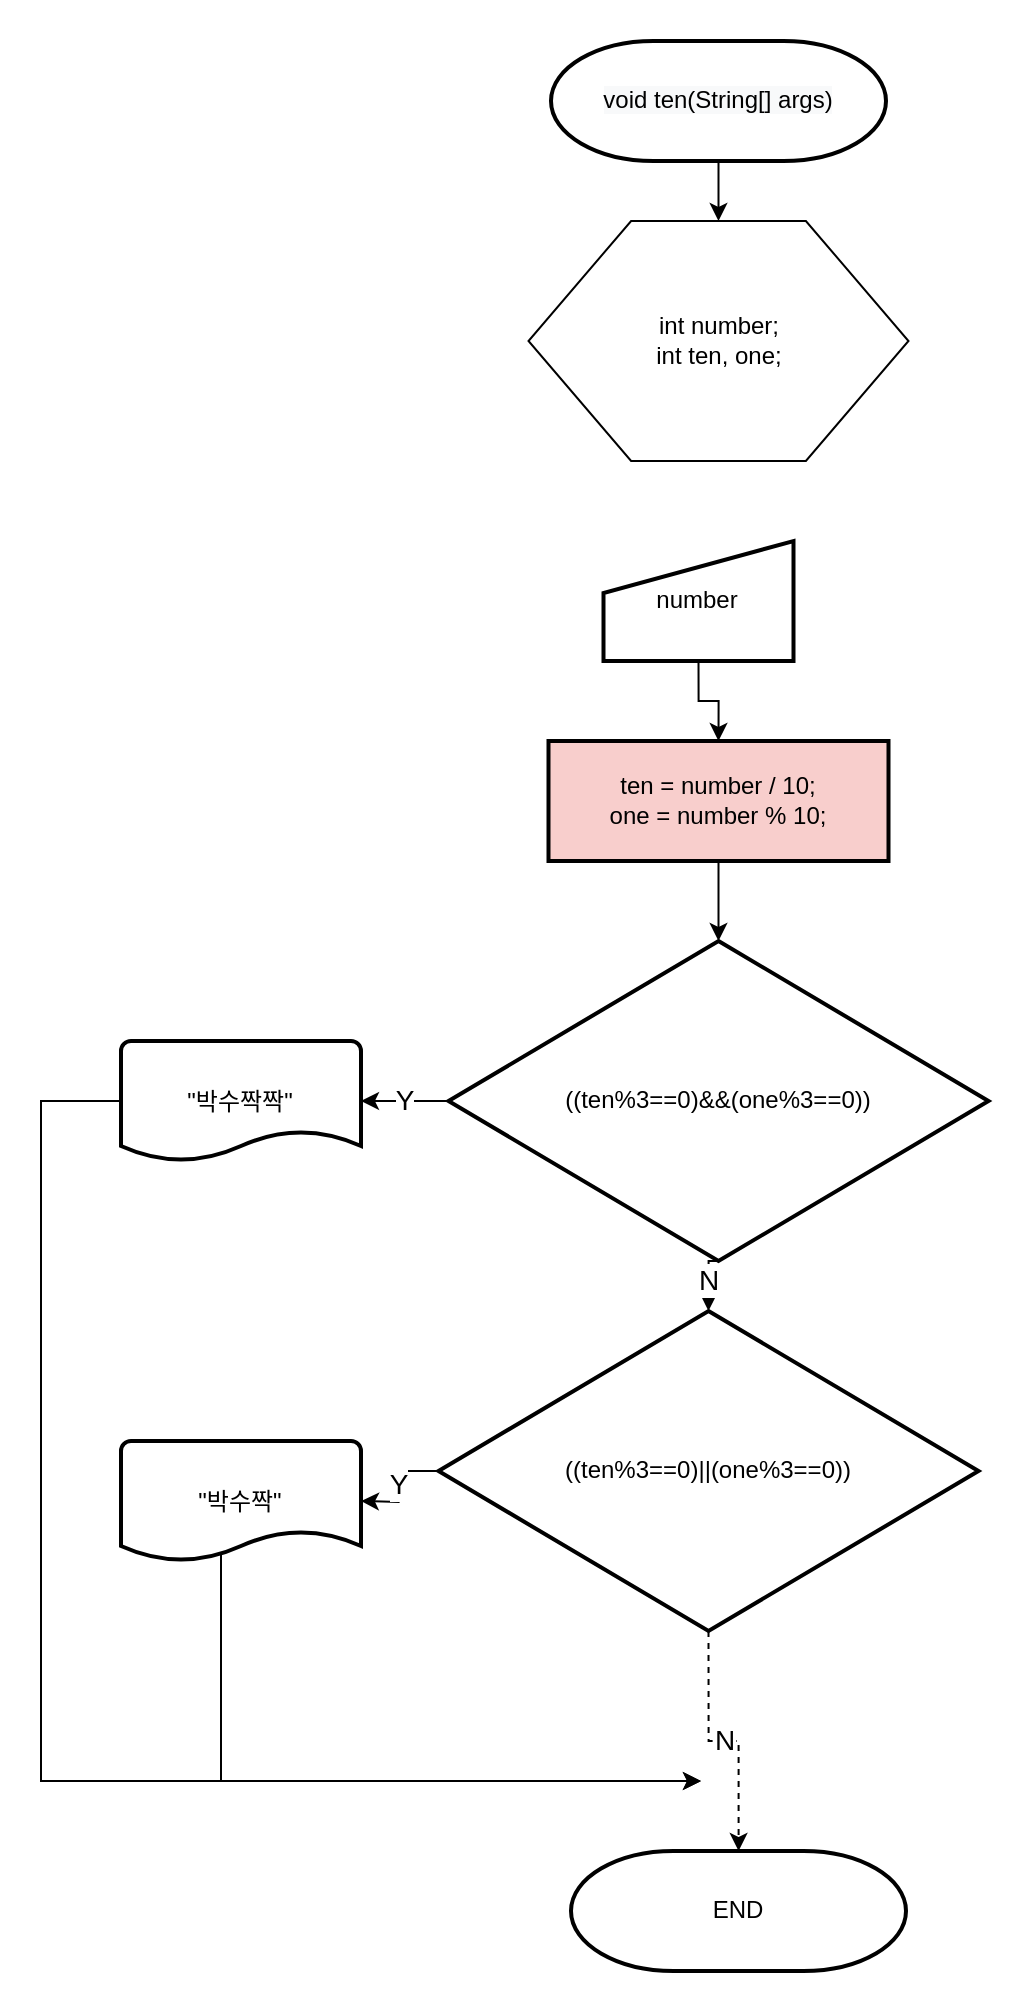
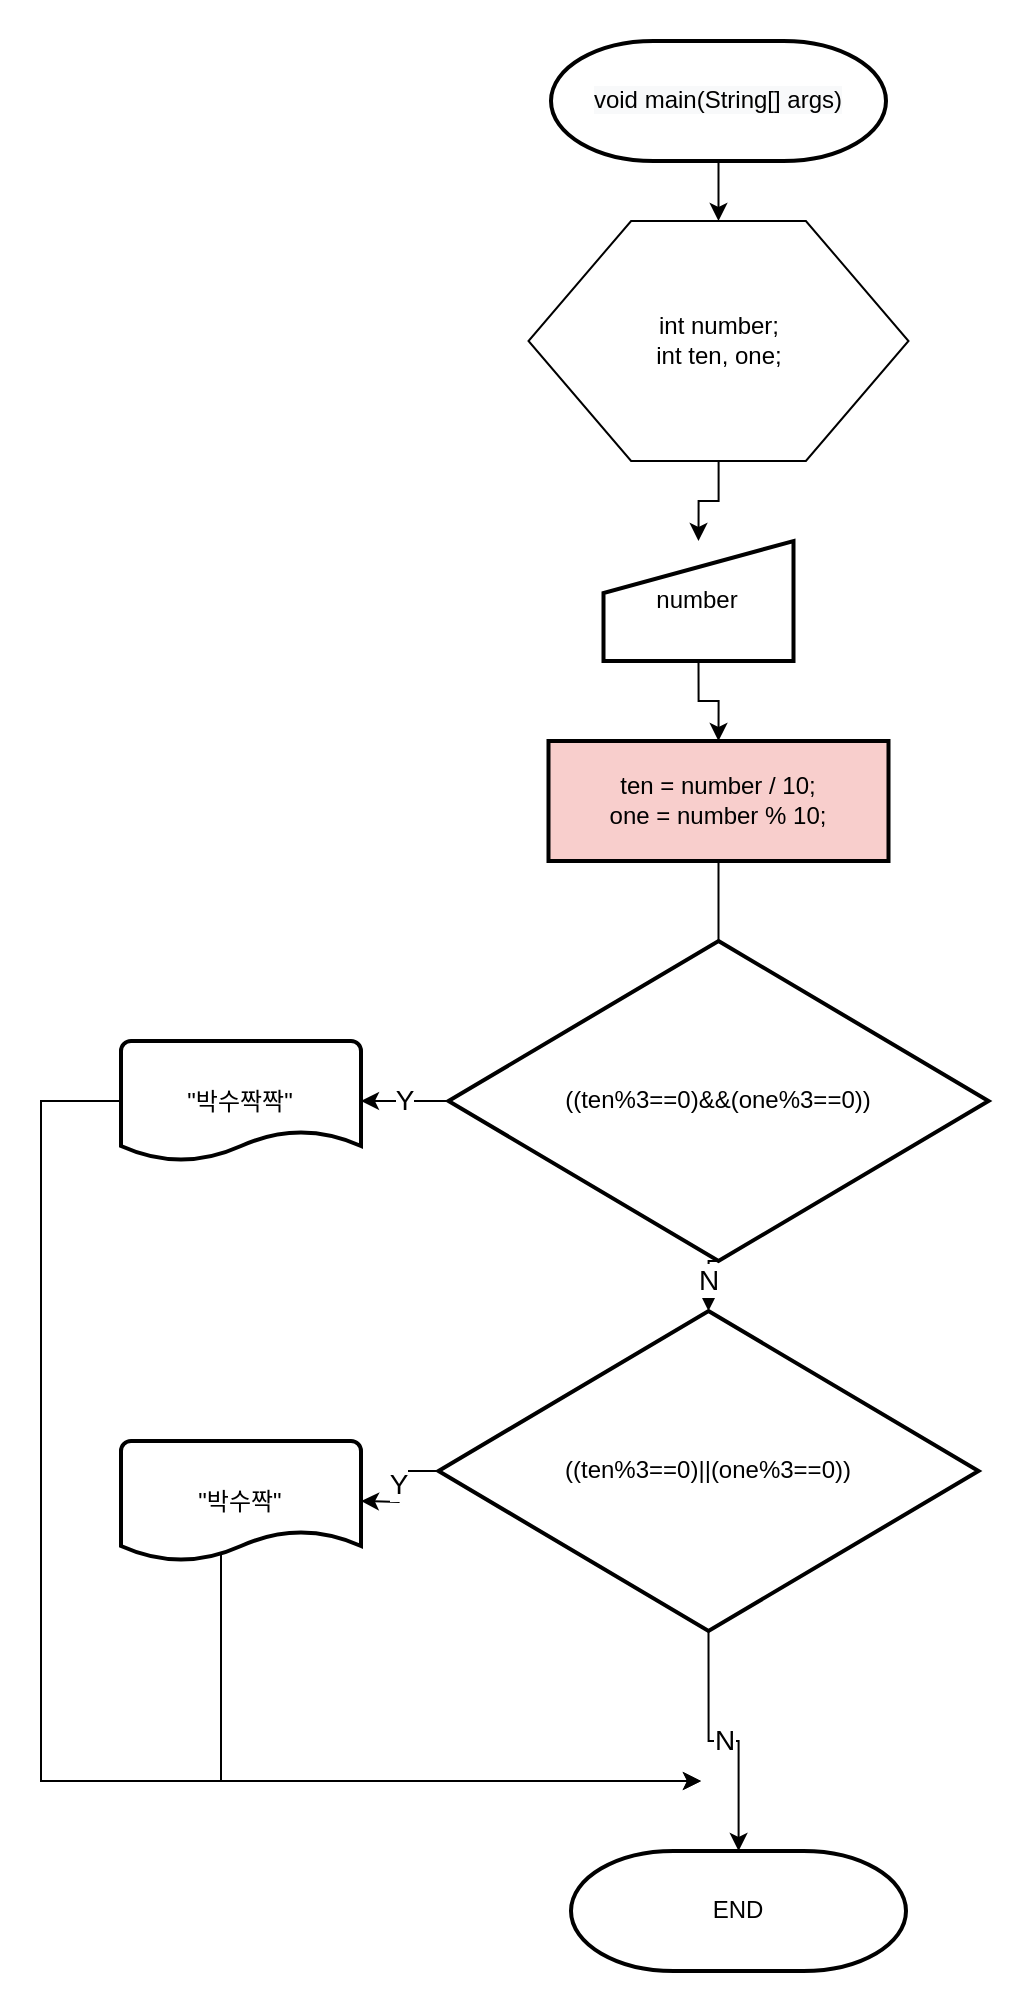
  <mxCell id="0" />
  <mxCell id="1" parent="0" />
+ <mxCell id="2" style="edgeStyle=orthogonalEdgeStyle;rounded=0;orthogonalLoop=1;jettySize=auto;html=1;entryX=0.5;entryY=0;entryDx=0;entryDy=0;fontSize=14;" edge="1" parent="1" source="3" target="5"><mxGeometry relative="1" as="geometry" /></mxCell>
  <mxCell id="3" value="int number;&lt;br&gt;int ten, one;" style="verticalLabelPosition=middle;verticalAlign=middle;html=1;shape=hexagon;perimeter=hexagonPerimeter2;arcSize=6;size=0.27;labelPosition=center;align=center;" vertex="1" parent="1"><mxGeometry x="263.75" y="110" width="190" height="120" as="geometry" /></mxCell>
  <mxCell id="4" style="edgeStyle=orthogonalEdgeStyle;rounded=0;orthogonalLoop=1;jettySize=auto;html=1;exitX=0.5;exitY=1;exitDx=0;exitDy=0;entryX=0.5;entryY=0;entryDx=0;entryDy=0;fontSize=14;" edge="1" parent="1" source="5" target="7"><mxGeometry relative="1" as="geometry" /></mxCell>
  <mxCell id="5" value="number" style="html=1;strokeWidth=2;shape=manualInput;whiteSpace=wrap;rounded=1;size=26;arcSize=0;" vertex="1" parent="1"><mxGeometry x="301.25" y="270" width="95" height="60" as="geometry" /></mxCell>
- <mxCell id="6" style="edgeStyle=orthogonalEdgeStyle;rounded=0;orthogonalLoop=1;jettySize=auto;html=1;exitX=0.5;exitY=1;exitDx=0;exitDy=0;entryX=0.5;entryY=0;entryDx=0;entryDy=0;entryPerimeter=0;fontSize=14;" edge="1" parent="1" source="7" target="10"><mxGeometry relative="1" as="geometry" /></mxCell>
+ <mxCell id="6" style="edgeStyle=orthogonalEdgeStyle;rounded=0;orthogonalLoop=1;jettySize=auto;html=1;exitX=0.5;exitY=1;exitDx=0;exitDy=0;entryX=0.5;entryY=0;entryDx=0;entryDy=0;entryPerimeter=0;fontSize=14;endArrow=none;" edge="1" parent="1" source="7" target="10"><mxGeometry relative="1" as="geometry" /></mxCell>
  <mxCell id="7" value="ten = number / 10;&lt;br&gt;one = number % 10;" style="rounded=1;whiteSpace=wrap;html=1;absoluteArcSize=1;arcSize=0;strokeWidth=2;fillColor=#f8cecc;" vertex="1" parent="1"><mxGeometry x="273.75" y="370" width="170" height="60" as="geometry" /></mxCell>
  <mxCell id="8" value="Y" style="edgeStyle=orthogonalEdgeStyle;rounded=0;orthogonalLoop=1;jettySize=auto;html=1;exitX=0;exitY=0.5;exitDx=0;exitDy=0;exitPerimeter=0;entryX=1;entryY=0.5;entryDx=0;entryDy=0;entryPerimeter=0;fontSize=14;" edge="1" parent="1" source="10" target="20"><mxGeometry relative="1" as="geometry" /></mxCell>
  <mxCell id="9" value="N" style="edgeStyle=orthogonalEdgeStyle;rounded=0;orthogonalLoop=1;jettySize=auto;html=1;exitX=0.5;exitY=1;exitDx=0;exitDy=0;exitPerimeter=0;entryX=0.5;entryY=0;entryDx=0;entryDy=0;entryPerimeter=0;fontSize=14;" edge="1" parent="1" source="10" target="13"><mxGeometry relative="1" as="geometry" /></mxCell>
  <mxCell id="10" value="((ten%3==0)&amp;amp;&amp;amp;(one%3==0))" style="strokeWidth=2;html=1;shape=mxgraph.flowchart.decision;whiteSpace=wrap;" vertex="1" parent="1"><mxGeometry x="223.75" y="470" width="270" height="160" as="geometry" /></mxCell>
- <mxCell id="11" value="N" style="edgeStyle=orthogonalEdgeStyle;rounded=0;orthogonalLoop=1;jettySize=auto;html=1;exitX=0.5;exitY=1;exitDx=0;exitDy=0;exitPerimeter=0;fontSize=14;dashed=1;" edge="1" parent="1" source="13" target="17"><mxGeometry relative="1" as="geometry" /></mxCell>
+ <mxCell id="11" value="N" style="edgeStyle=orthogonalEdgeStyle;rounded=0;orthogonalLoop=1;jettySize=auto;html=1;exitX=0.5;exitY=1;exitDx=0;exitDy=0;exitPerimeter=0;fontSize=14;" edge="1" parent="1" source="13" target="17"><mxGeometry relative="1" as="geometry" /></mxCell>
  <mxCell id="12" value="Y" style="edgeStyle=orthogonalEdgeStyle;rounded=0;orthogonalLoop=1;jettySize=auto;html=1;exitX=0;exitY=0.5;exitDx=0;exitDy=0;exitPerimeter=0;entryX=1;entryY=0.5;entryDx=0;entryDy=0;fontSize=14;" edge="1" parent="1" source="13"><mxGeometry relative="1" as="geometry"><mxPoint x="180" y="750" as="targetPoint" /></mxGeometry></mxCell>
  <mxCell id="13" value="((ten%3==0)||(one%3==0))" style="strokeWidth=2;html=1;shape=mxgraph.flowchart.decision;whiteSpace=wrap;" vertex="1" parent="1"><mxGeometry x="218.75" y="655" width="270" height="160" as="geometry" /></mxCell>
  <mxCell id="14" style="edgeStyle=orthogonalEdgeStyle;rounded=0;orthogonalLoop=1;jettySize=auto;html=1;fontSize=14;exitX=0.475;exitY=0.9;exitDx=0;exitDy=0;exitPerimeter=0;" edge="1" parent="1" source="18"><mxGeometry relative="1" as="geometry"><mxPoint x="350" y="890" as="targetPoint" /><mxPoint x="95" y="785" as="sourcePoint" /><Array as="points"><mxPoint x="110" y="774" /><mxPoint x="110" y="890" /></Array></mxGeometry></mxCell>
  <mxCell id="15" style="edgeStyle=orthogonalEdgeStyle;rounded=0;orthogonalLoop=1;jettySize=auto;html=1;exitX=0.5;exitY=1;exitDx=0;exitDy=0;exitPerimeter=0;entryX=0.5;entryY=0;entryDx=0;entryDy=0;fontSize=14;" edge="1" parent="1" source="16" target="3"><mxGeometry relative="1" as="geometry" /></mxCell>
- <mxCell id="16" value="&#10;&#10;&lt;span style=&quot;color: rgb(0, 0, 0); font-family: helvetica; font-size: 12px; font-style: normal; font-weight: 400; letter-spacing: normal; text-align: center; text-indent: 0px; text-transform: none; word-spacing: 0px; background-color: rgb(248, 249, 250); display: inline; float: none;&quot;&gt;void ten(String[] args)&lt;/span&gt;&#10;&#10;" style="strokeWidth=2;html=1;shape=mxgraph.flowchart.terminator;whiteSpace=wrap;" vertex="1" parent="1"><mxGeometry x="275" y="20" width="167.5" height="60" as="geometry" /></mxCell>
+ <mxCell id="16" value="&#10;&#10;&lt;span style=&quot;color: rgb(0, 0, 0); font-family: helvetica; font-size: 12px; font-style: normal; font-weight: 400; letter-spacing: normal; text-align: center; text-indent: 0px; text-transform: none; word-spacing: 0px; background-color: rgb(248, 249, 250); display: inline; float: none;&quot;&gt;void main(String[] args)&lt;/span&gt;&#10;&#10;" style="strokeWidth=2;html=1;shape=mxgraph.flowchart.terminator;whiteSpace=wrap;" vertex="1" parent="1"><mxGeometry x="275" y="20" width="167.5" height="60" as="geometry" /></mxCell>
  <mxCell id="17" value="END" style="strokeWidth=2;html=1;shape=mxgraph.flowchart.terminator;whiteSpace=wrap;" vertex="1" parent="1"><mxGeometry x="285" y="925" width="167.5" height="60" as="geometry" /></mxCell>
  <mxCell id="18" value="&lt;span style=&quot;font-size: 12px&quot;&gt;&quot;박수짝&quot;&lt;/span&gt;" style="strokeWidth=2;html=1;shape=mxgraph.flowchart.document2;whiteSpace=wrap;size=0.25;fontSize=14;" vertex="1" parent="1"><mxGeometry x="60" y="720" width="120" height="60" as="geometry" /></mxCell>
  <mxCell id="19" style="edgeStyle=orthogonalEdgeStyle;rounded=0;orthogonalLoop=1;jettySize=auto;html=1;fontSize=14;" edge="1" parent="1" source="20"><mxGeometry relative="1" as="geometry"><mxPoint x="350" y="890" as="targetPoint" /><Array as="points"><mxPoint x="20" y="550" /><mxPoint x="20" y="890" /></Array></mxGeometry></mxCell>
  <mxCell id="20" value="&lt;span style=&quot;font-size: 12px&quot;&gt;&quot;박수짝짝&quot;&lt;/span&gt;" style="strokeWidth=2;html=1;shape=mxgraph.flowchart.document2;whiteSpace=wrap;size=0.25;fontSize=14;" vertex="1" parent="1"><mxGeometry x="60" y="520" width="120" height="60" as="geometry" /></mxCell>
